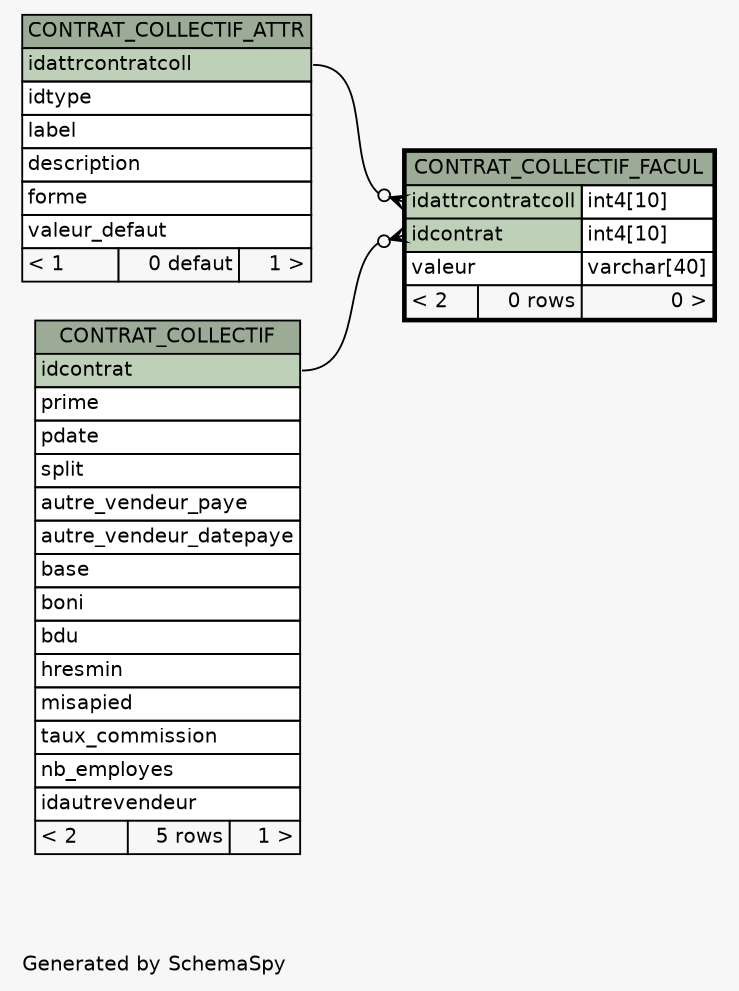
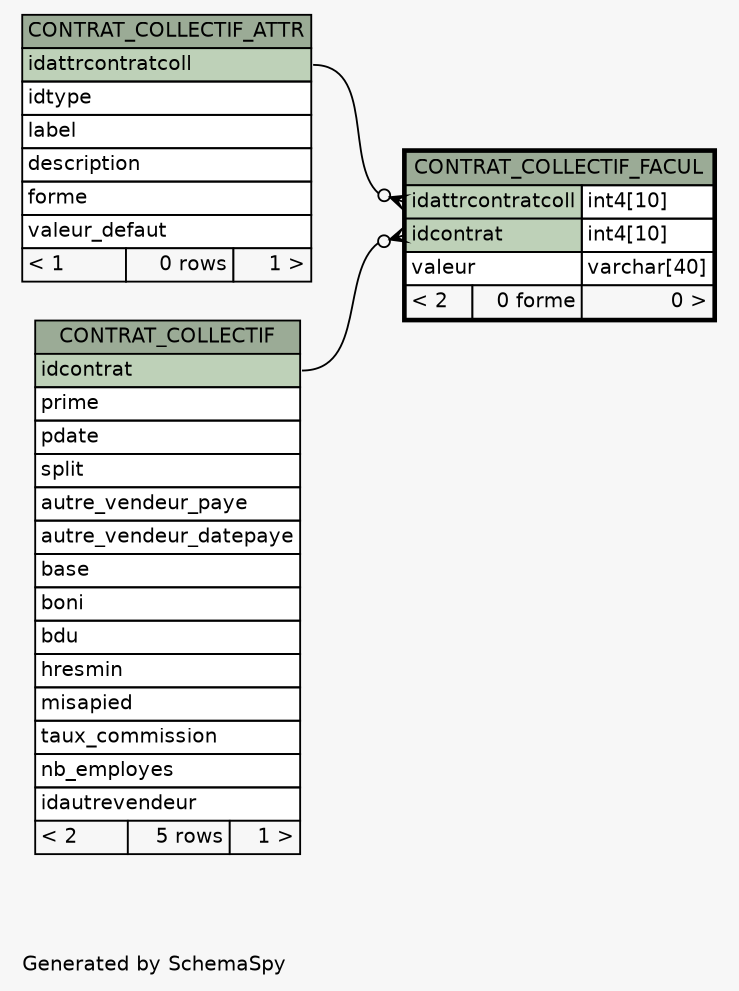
  digraph {
    bgcolor="#f7f7f7"
    fontname=Helvetica
    fontsize=11
    label="\nGenerated by SchemaSpy"
    labeljust=l
    nodesep=0.18
    rankdir=RL
    ranksep=0.46
    node [fontname=Helvetica fontsize=11 shape=plaintext]
    edge [arrowhead=none arrowsize=0.8 arrowtail=crowodot dir=back]
-   n1 [label=<     <TABLE BORDER="2" CELLBORDER="1" CELLSPACING="0" BGCOLOR="#ffffff">       <TR><TD COLSPAN="3" BGCOLOR="#9bab96" ALIGN="CENTER">CONTRAT_COLLECTIF_FACUL</TD></TR>       <TR><TD PORT="idattrcontratcoll" COLSPAN="2" BGCOLOR="#bed1b8" ALIGN="LEFT">idattrcontratcoll</TD><TD PORT="idattrcontratcoll.type" ALIGN="LEFT">int4[10]</TD></TR>       <TR><TD PORT="idcontrat" COLSPAN="2" BGCOLOR="#bed1b8" ALIGN="LEFT">idcontrat</TD><TD PORT="idcontrat.type" ALIGN="LEFT">int4[10]</TD></TR>       <TR><TD PORT="valeur" COLSPAN="2" ALIGN="LEFT">valeur</TD><TD PORT="valeur.type" ALIGN="LEFT">varchar[40]</TD></TR>       <TR><TD ALIGN="LEFT" BGCOLOR="#f7f7f7">&lt; 2</TD><TD ALIGN="RIGHT" BGCOLOR="#f7f7f7">0 rows</TD><TD ALIGN="RIGHT" BGCOLOR="#f7f7f7">0 &gt;</TD></TR>     </TABLE>>]
-   n2 [label=<     <TABLE BORDER="0" CELLBORDER="1" CELLSPACING="0" BGCOLOR="#ffffff">       <TR><TD COLSPAN="3" BGCOLOR="#9bab96" ALIGN="CENTER">CONTRAT_COLLECTIF_ATTR</TD></TR>       <TR><TD PORT="idattrcontratcoll" COLSPAN="3" BGCOLOR="#bed1b8" ALIGN="LEFT">idattrcontratcoll</TD></TR>       <TR><TD PORT="idtype" COLSPAN="3" ALIGN="LEFT">idtype</TD></TR>       <TR><TD PORT="label" COLSPAN="3" ALIGN="LEFT">label</TD></TR>       <TR><TD PORT="description" COLSPAN="3" ALIGN="LEFT">description</TD></TR>       <TR><TD PORT="forme" COLSPAN="3" ALIGN="LEFT">forme</TD></TR>       <TR><TD PORT="valeur_defaut" COLSPAN="3" ALIGN="LEFT">valeur_defaut</TD></TR>       <TR><TD ALIGN="LEFT" BGCOLOR="#f7f7f7">&lt; 1</TD><TD ALIGN="RIGHT" BGCOLOR="#f7f7f7">0 defaut</TD><TD ALIGN="RIGHT" BGCOLOR="#f7f7f7">1 &gt;</TD></TR>     </TABLE>>]
+   n1 [label=<     <TABLE BORDER="2" CELLBORDER="1" CELLSPACING="0" BGCOLOR="#ffffff">       <TR><TD COLSPAN="3" BGCOLOR="#9bab96" ALIGN="CENTER">CONTRAT_COLLECTIF_FACUL</TD></TR>       <TR><TD PORT="idattrcontratcoll" COLSPAN="2" BGCOLOR="#bed1b8" ALIGN="LEFT">idattrcontratcoll</TD><TD PORT="idattrcontratcoll.type" ALIGN="LEFT">int4[10]</TD></TR>       <TR><TD PORT="idcontrat" COLSPAN="2" BGCOLOR="#bed1b8" ALIGN="LEFT">idcontrat</TD><TD PORT="idcontrat.type" ALIGN="LEFT">int4[10]</TD></TR>       <TR><TD PORT="valeur" COLSPAN="2" ALIGN="LEFT">valeur</TD><TD PORT="valeur.type" ALIGN="LEFT">varchar[40]</TD></TR>       <TR><TD ALIGN="LEFT" BGCOLOR="#f7f7f7">&lt; 2</TD><TD ALIGN="RIGHT" BGCOLOR="#f7f7f7">0 forme</TD><TD ALIGN="RIGHT" BGCOLOR="#f7f7f7">0 &gt;</TD></TR>     </TABLE>>]
+   n2 [label=<     <TABLE BORDER="0" CELLBORDER="1" CELLSPACING="0" BGCOLOR="#ffffff">       <TR><TD COLSPAN="3" BGCOLOR="#9bab96" ALIGN="CENTER">CONTRAT_COLLECTIF_ATTR</TD></TR>       <TR><TD PORT="idattrcontratcoll" COLSPAN="3" BGCOLOR="#bed1b8" ALIGN="LEFT">idattrcontratcoll</TD></TR>       <TR><TD PORT="idtype" COLSPAN="3" ALIGN="LEFT">idtype</TD></TR>       <TR><TD PORT="label" COLSPAN="3" ALIGN="LEFT">label</TD></TR>       <TR><TD PORT="description" COLSPAN="3" ALIGN="LEFT">description</TD></TR>       <TR><TD PORT="forme" COLSPAN="3" ALIGN="LEFT">forme</TD></TR>       <TR><TD PORT="valeur_defaut" COLSPAN="3" ALIGN="LEFT">valeur_defaut</TD></TR>       <TR><TD ALIGN="LEFT" BGCOLOR="#f7f7f7">&lt; 1</TD><TD ALIGN="RIGHT" BGCOLOR="#f7f7f7">0 rows</TD><TD ALIGN="RIGHT" BGCOLOR="#f7f7f7">1 &gt;</TD></TR>     </TABLE>>]
    n3 [label=<     <TABLE BORDER="0" CELLBORDER="1" CELLSPACING="0" BGCOLOR="#ffffff">       <TR><TD COLSPAN="3" BGCOLOR="#9bab96" ALIGN="CENTER">CONTRAT_COLLECTIF</TD></TR>       <TR><TD PORT="idcontrat" COLSPAN="3" BGCOLOR="#bed1b8" ALIGN="LEFT">idcontrat</TD></TR>       <TR><TD PORT="prime" COLSPAN="3" ALIGN="LEFT">prime</TD></TR>       <TR><TD PORT="pdate" COLSPAN="3" ALIGN="LEFT">pdate</TD></TR>       <TR><TD PORT="split" COLSPAN="3" ALIGN="LEFT">split</TD></TR>       <TR><TD PORT="autre_vendeur_paye" COLSPAN="3" ALIGN="LEFT">autre_vendeur_paye</TD></TR>       <TR><TD PORT="autre_vendeur_datepaye" COLSPAN="3" ALIGN="LEFT">autre_vendeur_datepaye</TD></TR>       <TR><TD PORT="base" COLSPAN="3" ALIGN="LEFT">base</TD></TR>       <TR><TD PORT="boni" COLSPAN="3" ALIGN="LEFT">boni</TD></TR>       <TR><TD PORT="bdu" COLSPAN="3" ALIGN="LEFT">bdu</TD></TR>       <TR><TD PORT="hresmin" COLSPAN="3" ALIGN="LEFT">hresmin</TD></TR>       <TR><TD PORT="misapied" COLSPAN="3" ALIGN="LEFT">misapied</TD></TR>       <TR><TD PORT="taux_commission" COLSPAN="3" ALIGN="LEFT">taux_commission</TD></TR>       <TR><TD PORT="nb_employes" COLSPAN="3" ALIGN="LEFT">nb_employes</TD></TR>       <TR><TD PORT="idautrevendeur" COLSPAN="3" ALIGN="LEFT">idautrevendeur</TD></TR>       <TR><TD ALIGN="LEFT" BGCOLOR="#f7f7f7">&lt; 2</TD><TD ALIGN="RIGHT" BGCOLOR="#f7f7f7">5 rows</TD><TD ALIGN="RIGHT" BGCOLOR="#f7f7f7">1 &gt;</TD></TR>     </TABLE>>]
    n1 -> n2 [headport="idattrcontratcoll:e" tailport="idattrcontratcoll:w"]
    n1 -> n3 [headport="idcontrat:e" tailport="idcontrat:w"]
  }
